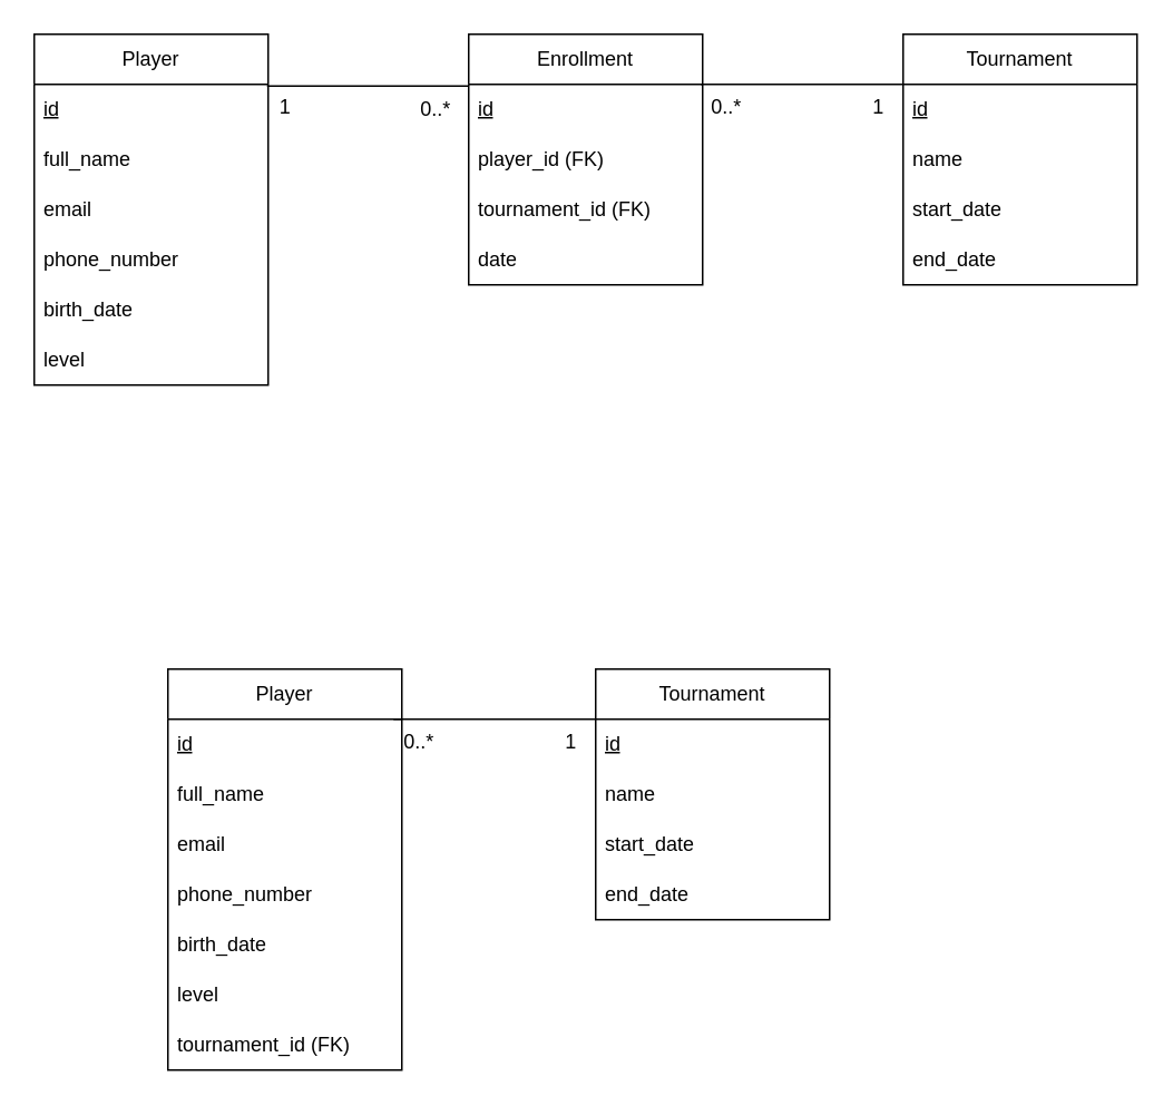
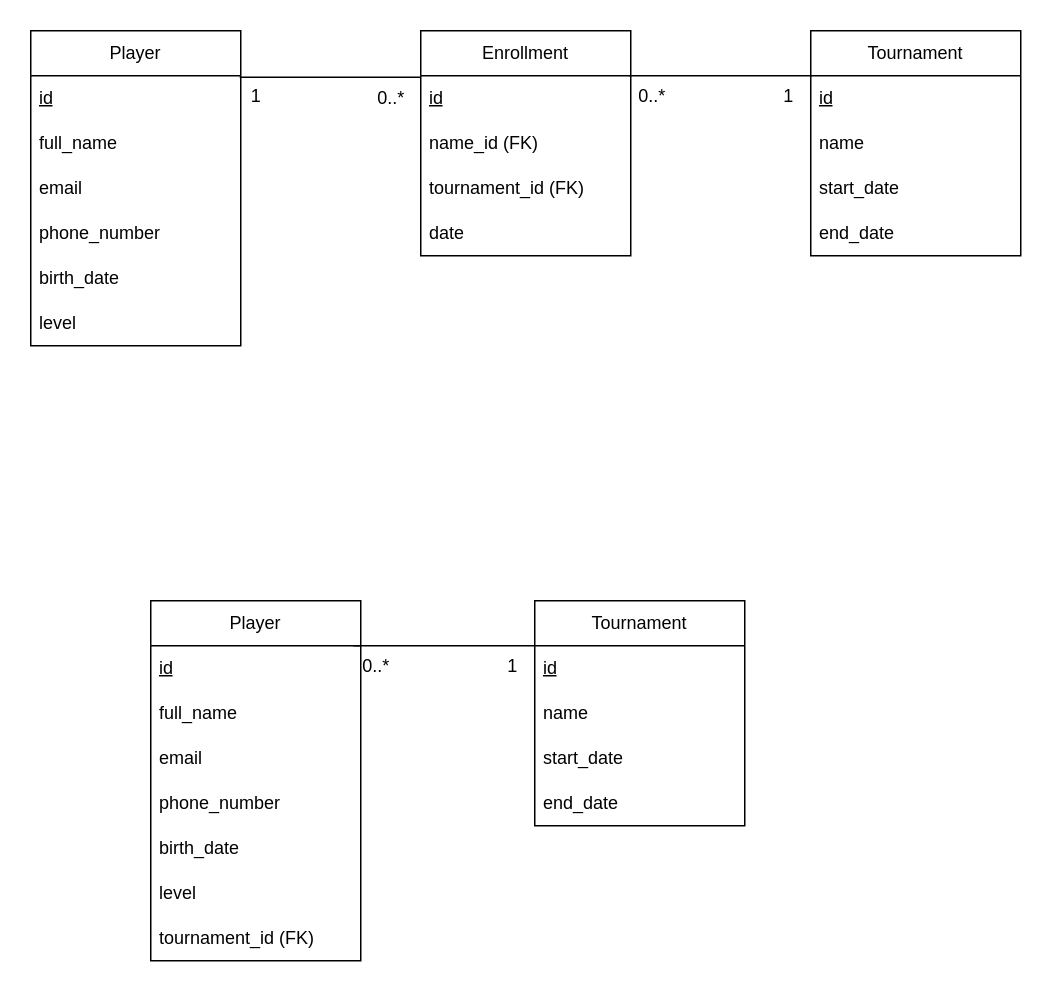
  <mxCell id="0" />
  <mxCell id="1" parent="0" />
  <mxCell id="2" value="Player" style="swimlane;fontStyle=0;childLayout=stackLayout;horizontal=1;startSize=30;horizontalStack=0;resizeParent=1;resizeParentMax=0;resizeLast=0;collapsible=1;marginBottom=0;whiteSpace=wrap;html=1;" parent="1" vertex="1"><mxGeometry x="20" y="20" width="140" height="210" as="geometry" /></mxCell>
  <mxCell id="3" value="id" style="text;strokeColor=none;fillColor=none;align=left;verticalAlign=middle;spacingLeft=4;spacingRight=4;overflow=hidden;points=[[0,0.5],[1,0.5]];portConstraint=eastwest;rotatable=0;whiteSpace=wrap;html=1;fontStyle=4" parent="2" vertex="1"><mxGeometry y="30" width="140" height="30" as="geometry" /></mxCell>
  <mxCell id="4" value="full_name" style="text;strokeColor=none;fillColor=none;align=left;verticalAlign=middle;spacingLeft=4;spacingRight=4;overflow=hidden;points=[[0,0.5],[1,0.5]];portConstraint=eastwest;rotatable=0;whiteSpace=wrap;html=1;" parent="2" vertex="1"><mxGeometry y="60" width="140" height="30" as="geometry" /></mxCell>
  <mxCell id="5" value="email" style="text;strokeColor=none;fillColor=none;align=left;verticalAlign=middle;spacingLeft=4;spacingRight=4;overflow=hidden;points=[[0,0.5],[1,0.5]];portConstraint=eastwest;rotatable=0;whiteSpace=wrap;html=1;" parent="2" vertex="1"><mxGeometry y="90" width="140" height="30" as="geometry" /></mxCell>
  <mxCell id="6" value="phone_number" style="text;strokeColor=none;fillColor=none;align=left;verticalAlign=middle;spacingLeft=4;spacingRight=4;overflow=hidden;points=[[0,0.5],[1,0.5]];portConstraint=eastwest;rotatable=0;whiteSpace=wrap;html=1;" parent="2" vertex="1"><mxGeometry y="120" width="140" height="30" as="geometry" /></mxCell>
  <mxCell id="7" value="birth_date" style="text;strokeColor=none;fillColor=none;align=left;verticalAlign=middle;spacingLeft=4;spacingRight=4;overflow=hidden;points=[[0,0.5],[1,0.5]];portConstraint=eastwest;rotatable=0;whiteSpace=wrap;html=1;" parent="2" vertex="1"><mxGeometry y="150" width="140" height="30" as="geometry" /></mxCell>
  <mxCell id="8" value="level" style="text;strokeColor=none;fillColor=none;align=left;verticalAlign=middle;spacingLeft=4;spacingRight=4;overflow=hidden;points=[[0,0.5],[1,0.5]];portConstraint=eastwest;rotatable=0;whiteSpace=wrap;html=1;" parent="2" vertex="1"><mxGeometry y="180" width="140" height="30" as="geometry" /></mxCell>
  <mxCell id="9" value="Tournament" style="swimlane;fontStyle=0;childLayout=stackLayout;horizontal=1;startSize=30;horizontalStack=0;resizeParent=1;resizeParentMax=0;resizeLast=0;collapsible=1;marginBottom=0;whiteSpace=wrap;html=1;" parent="1" vertex="1"><mxGeometry x="540" y="20" width="140" height="150" as="geometry" /></mxCell>
  <mxCell id="10" value="id" style="text;strokeColor=none;fillColor=none;align=left;verticalAlign=middle;spacingLeft=4;spacingRight=4;overflow=hidden;points=[[0,0.5],[1,0.5]];portConstraint=eastwest;rotatable=0;whiteSpace=wrap;html=1;fontStyle=4" parent="9" vertex="1"><mxGeometry y="30" width="140" height="30" as="geometry" /></mxCell>
  <mxCell id="11" value="name" style="text;strokeColor=none;fillColor=none;align=left;verticalAlign=middle;spacingLeft=4;spacingRight=4;overflow=hidden;points=[[0,0.5],[1,0.5]];portConstraint=eastwest;rotatable=0;whiteSpace=wrap;html=1;" parent="9" vertex="1"><mxGeometry y="60" width="140" height="30" as="geometry" /></mxCell>
  <mxCell id="12" value="start_date" style="text;strokeColor=none;fillColor=none;align=left;verticalAlign=middle;spacingLeft=4;spacingRight=4;overflow=hidden;points=[[0,0.5],[1,0.5]];portConstraint=eastwest;rotatable=0;whiteSpace=wrap;html=1;" parent="9" vertex="1"><mxGeometry y="90" width="140" height="30" as="geometry" /></mxCell>
  <mxCell id="13" value="end_date" style="text;strokeColor=none;fillColor=none;align=left;verticalAlign=middle;spacingLeft=4;spacingRight=4;overflow=hidden;points=[[0,0.5],[1,0.5]];portConstraint=eastwest;rotatable=0;whiteSpace=wrap;html=1;" parent="9" vertex="1"><mxGeometry y="120" width="140" height="30" as="geometry" /></mxCell>
  <mxCell id="14" value="Enrollment" style="swimlane;fontStyle=0;childLayout=stackLayout;horizontal=1;startSize=30;horizontalStack=0;resizeParent=1;resizeParentMax=0;resizeLast=0;collapsible=1;marginBottom=0;whiteSpace=wrap;html=1;" parent="1" vertex="1"><mxGeometry x="280" y="20" width="140" height="150" as="geometry" /></mxCell>
  <mxCell id="15" value="id" style="text;strokeColor=none;fillColor=none;align=left;verticalAlign=middle;spacingLeft=4;spacingRight=4;overflow=hidden;points=[[0,0.5],[1,0.5]];portConstraint=eastwest;rotatable=0;whiteSpace=wrap;html=1;fontStyle=4" parent="14" vertex="1"><mxGeometry y="30" width="140" height="30" as="geometry" /></mxCell>
- <mxCell id="16" value="player_id (FK)" style="text;strokeColor=none;fillColor=none;align=left;verticalAlign=middle;spacingLeft=4;spacingRight=4;overflow=hidden;points=[[0,0.5],[1,0.5]];portConstraint=eastwest;rotatable=0;whiteSpace=wrap;html=1;" parent="14" vertex="1"><mxGeometry y="60" width="140" height="30" as="geometry" /></mxCell>
+ <mxCell id="16" value="name_id (FK)" style="text;strokeColor=none;fillColor=none;align=left;verticalAlign=middle;spacingLeft=4;spacingRight=4;overflow=hidden;points=[[0,0.5],[1,0.5]];portConstraint=eastwest;rotatable=0;whiteSpace=wrap;html=1;" parent="14" vertex="1"><mxGeometry y="60" width="140" height="30" as="geometry" /></mxCell>
  <mxCell id="17" value="tournament_id (FK)" style="text;strokeColor=none;fillColor=none;align=left;verticalAlign=middle;spacingLeft=4;spacingRight=4;overflow=hidden;points=[[0,0.5],[1,0.5]];portConstraint=eastwest;rotatable=0;whiteSpace=wrap;html=1;" parent="14" vertex="1"><mxGeometry y="90" width="140" height="30" as="geometry" /></mxCell>
  <mxCell id="18" value="date" style="text;strokeColor=none;fillColor=none;align=left;verticalAlign=middle;spacingLeft=4;spacingRight=4;overflow=hidden;points=[[0,0.5],[1,0.5]];portConstraint=eastwest;rotatable=0;whiteSpace=wrap;html=1;" parent="14" vertex="1"><mxGeometry y="120" width="140" height="30" as="geometry" /></mxCell>
  <mxCell id="19" value="" style="endArrow=none;html=1;rounded=0;exitX=0.995;exitY=0.033;exitDx=0;exitDy=0;exitPerimeter=0;" parent="1" source="3" edge="1"><mxGeometry width="50" height="50" relative="1" as="geometry"><mxPoint x="290" y="210" as="sourcePoint" /><mxPoint x="280" y="51" as="targetPoint" /></mxGeometry></mxCell>
  <mxCell id="20" value="" style="endArrow=none;html=1;rounded=0;exitX=0.995;exitY=0.033;exitDx=0;exitDy=0;exitPerimeter=0;" parent="1" edge="1"><mxGeometry width="50" height="50" relative="1" as="geometry"><mxPoint x="419" y="50" as="sourcePoint" /><mxPoint x="540" y="50" as="targetPoint" /></mxGeometry></mxCell>
  <mxCell id="21" value="0..*" style="text;html=1;align=center;verticalAlign=middle;resizable=0;points=[];autosize=1;strokeColor=none;fillColor=none;" parent="1" vertex="1"><mxGeometry x="240" y="50" width="40" height="30" as="geometry" /></mxCell>
  <mxCell id="22" value="1" style="text;html=1;align=center;verticalAlign=middle;resizable=0;points=[];autosize=1;strokeColor=none;fillColor=none;" parent="1" vertex="1"><mxGeometry x="155" y="49" width="30" height="30" as="geometry" /></mxCell>
  <mxCell id="23" value="1" style="text;html=1;align=center;verticalAlign=middle;resizable=0;points=[];autosize=1;strokeColor=none;fillColor=none;" parent="1" vertex="1"><mxGeometry x="510" y="49" width="30" height="30" as="geometry" /></mxCell>
  <mxCell id="24" value="0..*" style="text;html=1;align=center;verticalAlign=middle;resizable=0;points=[];autosize=1;strokeColor=none;fillColor=none;" parent="1" vertex="1"><mxGeometry x="414" y="49" width="40" height="30" as="geometry" /></mxCell>
  <mxCell id="25" value="Player" style="swimlane;fontStyle=0;childLayout=stackLayout;horizontal=1;startSize=30;horizontalStack=0;resizeParent=1;resizeParentMax=0;resizeLast=0;collapsible=1;marginBottom=0;whiteSpace=wrap;html=1;" parent="1" vertex="1"><mxGeometry x="100" y="400" width="140" height="240" as="geometry" /></mxCell>
  <mxCell id="26" value="id" style="text;strokeColor=none;fillColor=none;align=left;verticalAlign=middle;spacingLeft=4;spacingRight=4;overflow=hidden;points=[[0,0.5],[1,0.5]];portConstraint=eastwest;rotatable=0;whiteSpace=wrap;html=1;fontStyle=4" parent="25" vertex="1"><mxGeometry y="30" width="140" height="30" as="geometry" /></mxCell>
  <mxCell id="27" value="full_name" style="text;strokeColor=none;fillColor=none;align=left;verticalAlign=middle;spacingLeft=4;spacingRight=4;overflow=hidden;points=[[0,0.5],[1,0.5]];portConstraint=eastwest;rotatable=0;whiteSpace=wrap;html=1;" parent="25" vertex="1"><mxGeometry y="60" width="140" height="30" as="geometry" /></mxCell>
  <mxCell id="28" value="email" style="text;strokeColor=none;fillColor=none;align=left;verticalAlign=middle;spacingLeft=4;spacingRight=4;overflow=hidden;points=[[0,0.5],[1,0.5]];portConstraint=eastwest;rotatable=0;whiteSpace=wrap;html=1;" parent="25" vertex="1"><mxGeometry y="90" width="140" height="30" as="geometry" /></mxCell>
  <mxCell id="29" value="phone_number" style="text;strokeColor=none;fillColor=none;align=left;verticalAlign=middle;spacingLeft=4;spacingRight=4;overflow=hidden;points=[[0,0.5],[1,0.5]];portConstraint=eastwest;rotatable=0;whiteSpace=wrap;html=1;" parent="25" vertex="1"><mxGeometry y="120" width="140" height="30" as="geometry" /></mxCell>
  <mxCell id="30" value="birth_date" style="text;strokeColor=none;fillColor=none;align=left;verticalAlign=middle;spacingLeft=4;spacingRight=4;overflow=hidden;points=[[0,0.5],[1,0.5]];portConstraint=eastwest;rotatable=0;whiteSpace=wrap;html=1;" parent="25" vertex="1"><mxGeometry y="150" width="140" height="30" as="geometry" /></mxCell>
  <mxCell id="31" value="level" style="text;strokeColor=none;fillColor=none;align=left;verticalAlign=middle;spacingLeft=4;spacingRight=4;overflow=hidden;points=[[0,0.5],[1,0.5]];portConstraint=eastwest;rotatable=0;whiteSpace=wrap;html=1;" parent="25" vertex="1"><mxGeometry y="180" width="140" height="30" as="geometry" /></mxCell>
  <mxCell id="32" value="tournament_id (FK)" style="text;strokeColor=none;fillColor=none;align=left;verticalAlign=middle;spacingLeft=4;spacingRight=4;overflow=hidden;points=[[0,0.5],[1,0.5]];portConstraint=eastwest;rotatable=0;whiteSpace=wrap;html=1;" parent="25" vertex="1"><mxGeometry y="210" width="140" height="30" as="geometry" /></mxCell>
  <mxCell id="33" value="Tournament" style="swimlane;fontStyle=0;childLayout=stackLayout;horizontal=1;startSize=30;horizontalStack=0;resizeParent=1;resizeParentMax=0;resizeLast=0;collapsible=1;marginBottom=0;whiteSpace=wrap;html=1;" parent="1" vertex="1"><mxGeometry x="356" y="400" width="140" height="150" as="geometry" /></mxCell>
  <mxCell id="34" value="id" style="text;strokeColor=none;fillColor=none;align=left;verticalAlign=middle;spacingLeft=4;spacingRight=4;overflow=hidden;points=[[0,0.5],[1,0.5]];portConstraint=eastwest;rotatable=0;whiteSpace=wrap;html=1;fontStyle=4" parent="33" vertex="1"><mxGeometry y="30" width="140" height="30" as="geometry" /></mxCell>
  <mxCell id="35" value="name" style="text;strokeColor=none;fillColor=none;align=left;verticalAlign=middle;spacingLeft=4;spacingRight=4;overflow=hidden;points=[[0,0.5],[1,0.5]];portConstraint=eastwest;rotatable=0;whiteSpace=wrap;html=1;" parent="33" vertex="1"><mxGeometry y="60" width="140" height="30" as="geometry" /></mxCell>
  <mxCell id="36" value="start_date" style="text;strokeColor=none;fillColor=none;align=left;verticalAlign=middle;spacingLeft=4;spacingRight=4;overflow=hidden;points=[[0,0.5],[1,0.5]];portConstraint=eastwest;rotatable=0;whiteSpace=wrap;html=1;" parent="33" vertex="1"><mxGeometry y="90" width="140" height="30" as="geometry" /></mxCell>
  <mxCell id="37" value="end_date" style="text;strokeColor=none;fillColor=none;align=left;verticalAlign=middle;spacingLeft=4;spacingRight=4;overflow=hidden;points=[[0,0.5],[1,0.5]];portConstraint=eastwest;rotatable=0;whiteSpace=wrap;html=1;" parent="33" vertex="1"><mxGeometry y="120" width="140" height="30" as="geometry" /></mxCell>
  <mxCell id="38" value="" style="endArrow=none;html=1;rounded=0;exitX=0.995;exitY=0.033;exitDx=0;exitDy=0;exitPerimeter=0;" parent="1" edge="1"><mxGeometry width="50" height="50" relative="1" as="geometry"><mxPoint x="235" y="430" as="sourcePoint" /><mxPoint x="356" y="430" as="targetPoint" /></mxGeometry></mxCell>
  <mxCell id="39" value="1" style="text;html=1;align=center;verticalAlign=middle;resizable=0;points=[];autosize=1;strokeColor=none;fillColor=none;" parent="1" vertex="1"><mxGeometry x="326" y="429" width="30" height="30" as="geometry" /></mxCell>
  <mxCell id="40" value="0..*" style="text;html=1;align=center;verticalAlign=middle;resizable=0;points=[];autosize=1;strokeColor=none;fillColor=none;" parent="1" vertex="1"><mxGeometry x="230" y="429" width="40" height="30" as="geometry" /></mxCell>
